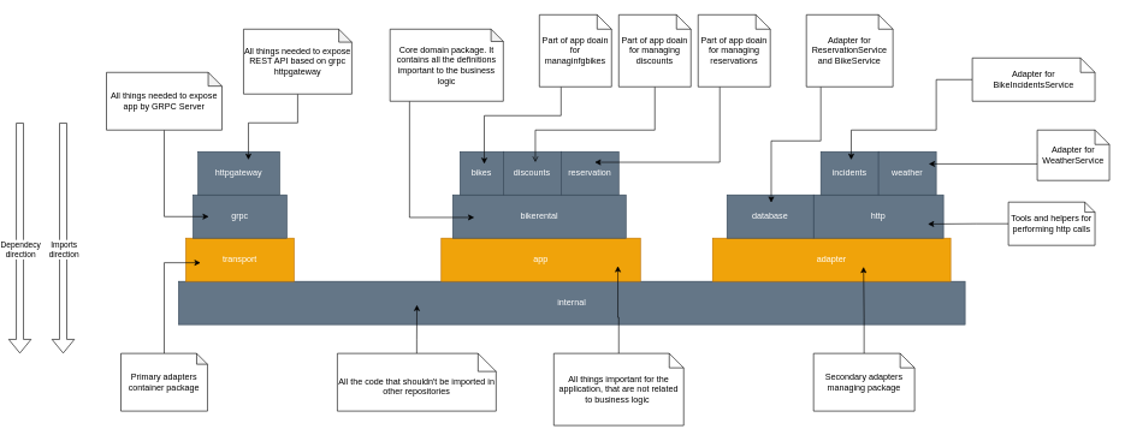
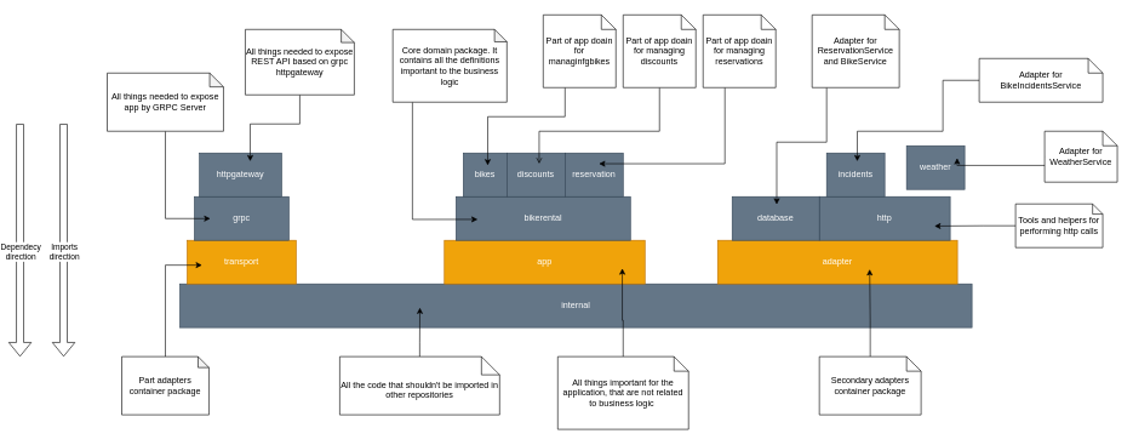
  <mxCell id="0" />
  <mxCell id="1" parent="0" />
  <mxCell id="2" value="internal" style="rounded=0;whiteSpace=wrap;html=1;fillColor=#647687;strokeColor=#314354;fontColor=#ffffff;" vertex="1" parent="1"><mxGeometry x="240" y="390" width="1090" height="60" as="geometry" /></mxCell>
  <mxCell id="3" value="adapter" style="rounded=0;whiteSpace=wrap;html=1;fillColor=#f0a30a;strokeColor=#BD7000;fontColor=#ffffff;" vertex="1" parent="1"><mxGeometry x="980" y="330" width="330" height="60" as="geometry" /></mxCell>
  <mxCell id="4" value="app" style="rounded=0;whiteSpace=wrap;html=1;fillColor=#f0a30a;strokeColor=#BD7000;fontColor=#ffffff;" vertex="1" parent="1"><mxGeometry x="604" y="330" width="276" height="60" as="geometry" /></mxCell>
  <mxCell id="5" value="transport" style="rounded=0;whiteSpace=wrap;html=1;fillColor=#f0a30a;strokeColor=#BD7000;fontColor=#ffffff;" vertex="1" parent="1"><mxGeometry x="250" y="330" width="150" height="60" as="geometry" /></mxCell>
  <mxCell id="6" value="http" style="rounded=0;whiteSpace=wrap;html=1;fillColor=#647687;strokeColor=#314354;fontColor=#ffffff;" vertex="1" parent="1"><mxGeometry x="1120" y="270" width="180" height="60" as="geometry" /></mxCell>
  <mxCell id="7" value="database" style="rounded=0;whiteSpace=wrap;html=1;fillColor=#647687;strokeColor=#314354;fontColor=#ffffff;" vertex="1" parent="1"><mxGeometry x="1000" y="270" width="120" height="60" as="geometry" /></mxCell>
  <mxCell id="8" value="incidents" style="rounded=0;whiteSpace=wrap;html=1;fillColor=#647687;strokeColor=#314354;fontColor=#ffffff;" vertex="1" parent="1"><mxGeometry x="1130" y="210" width="80" height="60" as="geometry" /></mxCell>
- <mxCell id="9" value="weather" style="rounded=0;whiteSpace=wrap;html=1;fillColor=#647687;strokeColor=#314354;fontColor=#ffffff;" vertex="1" parent="1"><mxGeometry x="1210" y="210" width="80" height="60" as="geometry" /></mxCell>
+ <mxCell id="9" value="weather" style="rounded=0;whiteSpace=wrap;html=1;fillColor=#647687;strokeColor=#314354;fontColor=#ffffff;" vertex="1" parent="1"><mxGeometry x="1240" y="200" width="80" height="60" as="geometry" /></mxCell>
  <mxCell id="10" value="bikerental" style="rounded=0;whiteSpace=wrap;html=1;fillColor=#647687;strokeColor=#314354;fontColor=#ffffff;" vertex="1" parent="1"><mxGeometry x="620" y="270" width="240" height="60" as="geometry" /></mxCell>
  <mxCell id="11" value="bikes" style="rounded=0;whiteSpace=wrap;html=1;fillColor=#647687;strokeColor=#314354;fontColor=#ffffff;" vertex="1" parent="1"><mxGeometry x="630" y="210" width="60" height="60" as="geometry" /></mxCell>
  <mxCell id="12" value="discounts" style="rounded=0;whiteSpace=wrap;html=1;fillColor=#647687;strokeColor=#314354;fontColor=#ffffff;" vertex="1" parent="1"><mxGeometry x="690" y="210" width="80" height="60" as="geometry" /></mxCell>
  <mxCell id="13" value="reservation" style="rounded=0;whiteSpace=wrap;html=1;fillColor=#647687;strokeColor=#314354;fontColor=#ffffff;" vertex="1" parent="1"><mxGeometry x="770" y="210" width="80" height="60" as="geometry" /></mxCell>
  <mxCell id="14" value="grpc" style="rounded=0;whiteSpace=wrap;html=1;fillColor=#647687;strokeColor=#314354;fontColor=#ffffff;" vertex="1" parent="1"><mxGeometry x="260" y="270" width="130" height="60" as="geometry" /></mxCell>
  <mxCell id="15" value="httpgateway" style="rounded=0;whiteSpace=wrap;html=1;fillColor=#647687;strokeColor=#314354;fontColor=#ffffff;" vertex="1" parent="1"><mxGeometry x="267" y="210" width="113" height="60" as="geometry" /></mxCell>
  <mxCell id="16" value="" style="shape=flexArrow;endArrow=classic;html=1;" edge="1" parent="1"><mxGeometry width="50" height="50" relative="1" as="geometry"><mxPoint x="20" y="170" as="sourcePoint" /><mxPoint x="20" y="490" as="targetPoint" /></mxGeometry></mxCell>
  <mxCell id="17" value="Dependecy&lt;br&gt;direction" style="edgeLabel;html=1;align=center;verticalAlign=middle;resizable=0;points=[];" vertex="1" connectable="0" parent="16"><mxGeometry x="0.096" relative="1" as="geometry"><mxPoint as="offset" /></mxGeometry></mxCell>
  <mxCell id="18" value="" style="shape=flexArrow;endArrow=classic;html=1;" edge="1" parent="1"><mxGeometry width="50" height="50" relative="1" as="geometry"><mxPoint x="80" y="170" as="sourcePoint" /><mxPoint x="80" y="490" as="targetPoint" /></mxGeometry></mxCell>
  <mxCell id="19" value="Imports&lt;br&gt;direction" style="edgeLabel;html=1;align=center;verticalAlign=middle;resizable=0;points=[];" vertex="1" connectable="0" parent="18"><mxGeometry x="0.096" relative="1" as="geometry"><mxPoint as="offset" /></mxGeometry></mxCell>
  <mxCell id="20" style="edgeStyle=orthogonalEdgeStyle;rounded=0;orthogonalLoop=1;jettySize=auto;html=1;entryX=0.303;entryY=0.543;entryDx=0;entryDy=0;entryPerimeter=0;" edge="1" parent="1" source="21" target="2"><mxGeometry relative="1" as="geometry" /></mxCell>
  <mxCell id="21" value="All the code that shouldn't be imported in other repositories" style="shape=note2;boundedLbl=1;whiteSpace=wrap;html=1;size=25;verticalAlign=top;align=center;" vertex="1" parent="1"><mxGeometry x="460" y="490" width="220" height="80" as="geometry" /></mxCell>
  <mxCell id="22" style="edgeStyle=orthogonalEdgeStyle;rounded=0;orthogonalLoop=1;jettySize=auto;html=1;entryX=0.634;entryY=0.664;entryDx=0;entryDy=0;entryPerimeter=0;" edge="1" parent="1" source="23" target="3"><mxGeometry relative="1" as="geometry" /></mxCell>
- <mxCell id="23" value="Secondary adapters managing package" style="shape=note;size=20;whiteSpace=wrap;html=1;" vertex="1" parent="1"><mxGeometry x="1120" y="490" width="140" height="80" as="geometry" /></mxCell>
+ <mxCell id="23" value="Secondary adapters container package" style="shape=note;size=20;whiteSpace=wrap;html=1;" vertex="1" parent="1"><mxGeometry x="1120" y="490" width="140" height="80" as="geometry" /></mxCell>
  <mxCell id="24" style="edgeStyle=orthogonalEdgeStyle;rounded=0;orthogonalLoop=1;jettySize=auto;html=1;entryX=0.88;entryY=0.674;entryDx=0;entryDy=0;entryPerimeter=0;" edge="1" parent="1" source="25" target="6"><mxGeometry relative="1" as="geometry" /></mxCell>
  <mxCell id="25" value="Tools and helpers for performing http calls" style="shape=note;size=14;whiteSpace=wrap;html=1;" vertex="1" parent="1"><mxGeometry x="1390" y="280" width="120" height="60" as="geometry" /></mxCell>
  <mxCell id="26" style="edgeStyle=orthogonalEdgeStyle;rounded=0;orthogonalLoop=1;jettySize=auto;html=1;entryX=0.527;entryY=0.188;entryDx=0;entryDy=0;entryPerimeter=0;" edge="1" parent="1" source="27" target="8"><mxGeometry relative="1" as="geometry"><Array as="points"><mxPoint x="1290" y="110" /><mxPoint x="1290" y="180" /><mxPoint x="1172" y="180" /></Array></mxGeometry></mxCell>
  <mxCell id="27" value="Adapter for BikeIncidentsService" style="shape=note;size=20;whiteSpace=wrap;html=1;" vertex="1" parent="1"><mxGeometry x="1340" y="80" width="170" height="60" as="geometry" /></mxCell>
  <mxCell id="28" style="edgeStyle=orthogonalEdgeStyle;rounded=0;orthogonalLoop=1;jettySize=auto;html=1;entryX=0.87;entryY=0.283;entryDx=0;entryDy=0;entryPerimeter=0;exitX=0;exitY=0.5;exitDx=0;exitDy=0;exitPerimeter=0;" edge="1" parent="1" source="29" target="9"><mxGeometry relative="1" as="geometry"><Array as="points"><mxPoint x="1480" y="215" /><mxPoint x="1480" y="227" /></Array></mxGeometry></mxCell>
  <mxCell id="29" value="Adapter for WeatherService" style="shape=note;size=20;whiteSpace=wrap;html=1;" vertex="1" parent="1"><mxGeometry x="1430" y="180" width="100" height="70" as="geometry" /></mxCell>
  <mxCell id="30" style="edgeStyle=orthogonalEdgeStyle;rounded=0;orthogonalLoop=1;jettySize=auto;html=1;entryX=0.56;entryY=0.283;entryDx=0;entryDy=0;entryPerimeter=0;" edge="1" parent="1" source="31" target="11"><mxGeometry relative="1" as="geometry"><Array as="points"><mxPoint x="770" y="160" /><mxPoint x="664" y="160" /></Array></mxGeometry></mxCell>
  <mxCell id="31" value="Part of app doain for managinfgbikes" style="shape=note;size=20;whiteSpace=wrap;html=1;" vertex="1" parent="1"><mxGeometry x="740" y="20" width="100" height="100" as="geometry" /></mxCell>
  <mxCell id="32" style="edgeStyle=orthogonalEdgeStyle;rounded=0;orthogonalLoop=1;jettySize=auto;html=1;entryX=0.555;entryY=0.245;entryDx=0;entryDy=0;entryPerimeter=0;endArrow=open;" edge="1" parent="1" source="33" target="12"><mxGeometry relative="1" as="geometry"><Array as="points"><mxPoint x="900" y="180" /><mxPoint x="734" y="180" /></Array></mxGeometry></mxCell>
  <mxCell id="33" value="Part of app doain for managing discounts" style="shape=note;size=20;whiteSpace=wrap;html=1;" vertex="1" parent="1"><mxGeometry x="850" y="20" width="100" height="100" as="geometry" /></mxCell>
  <mxCell id="34" style="edgeStyle=orthogonalEdgeStyle;rounded=0;orthogonalLoop=1;jettySize=auto;html=1;entryX=0.584;entryY=0.245;entryDx=0;entryDy=0;entryPerimeter=0;" edge="1" parent="1" source="35" target="13"><mxGeometry relative="1" as="geometry"><Array as="points"><mxPoint x="990" y="225" /></Array></mxGeometry></mxCell>
  <mxCell id="35" value="Part of app doain for managing reservations" style="shape=note;size=20;whiteSpace=wrap;html=1;" vertex="1" parent="1"><mxGeometry x="960" y="20" width="100" height="100" as="geometry" /></mxCell>
  <mxCell id="36" style="edgeStyle=orthogonalEdgeStyle;rounded=0;orthogonalLoop=1;jettySize=auto;html=1;entryX=0.124;entryY=0.521;entryDx=0;entryDy=0;entryPerimeter=0;" edge="1" parent="1" source="37" target="10"><mxGeometry relative="1" as="geometry"><Array as="points"><mxPoint x="560" y="301" /></Array></mxGeometry></mxCell>
  <mxCell id="37" value="Core domain package. It contains all the definitions important to the business logic" style="shape=note;whiteSpace=wrap;html=1;backgroundOutline=1;darkOpacity=0.05;size=17;" vertex="1" parent="1"><mxGeometry x="533" y="40" width="157" height="100" as="geometry" /></mxCell>
  <mxCell id="38" style="edgeStyle=orthogonalEdgeStyle;rounded=0;orthogonalLoop=1;jettySize=auto;html=1;entryX=0.887;entryY=0.645;entryDx=0;entryDy=0;entryPerimeter=0;" edge="1" parent="1" source="39" target="4"><mxGeometry relative="1" as="geometry" /></mxCell>
  <mxCell id="39" value="All things important for the application, that are not related to business logic&amp;nbsp;" style="shape=note;size=20;whiteSpace=wrap;html=1;" vertex="1" parent="1"><mxGeometry x="760" y="490" width="180" height="100" as="geometry" /></mxCell>
  <mxCell id="40" style="edgeStyle=orthogonalEdgeStyle;rounded=0;orthogonalLoop=1;jettySize=auto;html=1;entryX=0.136;entryY=0.569;entryDx=0;entryDy=0;entryPerimeter=0;" edge="1" parent="1" source="41" target="5"><mxGeometry relative="1" as="geometry"><Array as="points"><mxPoint x="220" y="364" /></Array></mxGeometry></mxCell>
- <mxCell id="41" value="Primary adapters container package" style="shape=note;whiteSpace=wrap;html=1;backgroundOutline=1;darkOpacity=0.05;size=15;" vertex="1" parent="1"><mxGeometry x="160" y="490" width="120" height="80" as="geometry" /></mxCell>
+ <mxCell id="41" value="Part adapters container package" style="shape=note;whiteSpace=wrap;html=1;backgroundOutline=1;darkOpacity=0.05;size=15;" vertex="1" parent="1"><mxGeometry x="160" y="490" width="120" height="80" as="geometry" /></mxCell>
  <mxCell id="42" style="edgeStyle=orthogonalEdgeStyle;rounded=0;orthogonalLoop=1;jettySize=auto;html=1;entryX=0.168;entryY=0.502;entryDx=0;entryDy=0;entryPerimeter=0;" edge="1" parent="1" source="43" target="14"><mxGeometry relative="1" as="geometry"><Array as="points"><mxPoint x="220" y="300" /></Array></mxGeometry></mxCell>
  <mxCell id="43" value="All things needed to expose app by GRPC Server" style="shape=note;whiteSpace=wrap;html=1;backgroundOutline=1;darkOpacity=0.05;size=19;" vertex="1" parent="1"><mxGeometry x="140" y="100" width="160" height="80" as="geometry" /></mxCell>
  <mxCell id="44" style="edgeStyle=orthogonalEdgeStyle;rounded=0;orthogonalLoop=1;jettySize=auto;html=1;entryX=0.617;entryY=0.188;entryDx=0;entryDy=0;entryPerimeter=0;" edge="1" parent="1" source="45" target="15"><mxGeometry relative="1" as="geometry" /></mxCell>
  <mxCell id="45" value="All things needed to expose REST API based on grpc httpgateway" style="shape=note;whiteSpace=wrap;html=1;backgroundOutline=1;darkOpacity=0.05;size=18;" vertex="1" parent="1"><mxGeometry x="330" y="40" width="150" height="90" as="geometry" /></mxCell>
  <mxCell id="46" style="edgeStyle=orthogonalEdgeStyle;rounded=0;orthogonalLoop=1;jettySize=auto;html=1;entryX=0.511;entryY=0.179;entryDx=0;entryDy=0;entryPerimeter=0;" edge="1" parent="1" source="47" target="7"><mxGeometry relative="1" as="geometry"><Array as="points"><mxPoint x="1130" y="195" /><mxPoint x="1061" y="195" /></Array></mxGeometry></mxCell>
  <mxCell id="47" value="Adapter for ReservationService and BikeService" style="shape=note;size=20;whiteSpace=wrap;html=1;" vertex="1" parent="1"><mxGeometry x="1110" y="20" width="120" height="100" as="geometry" /></mxCell>
